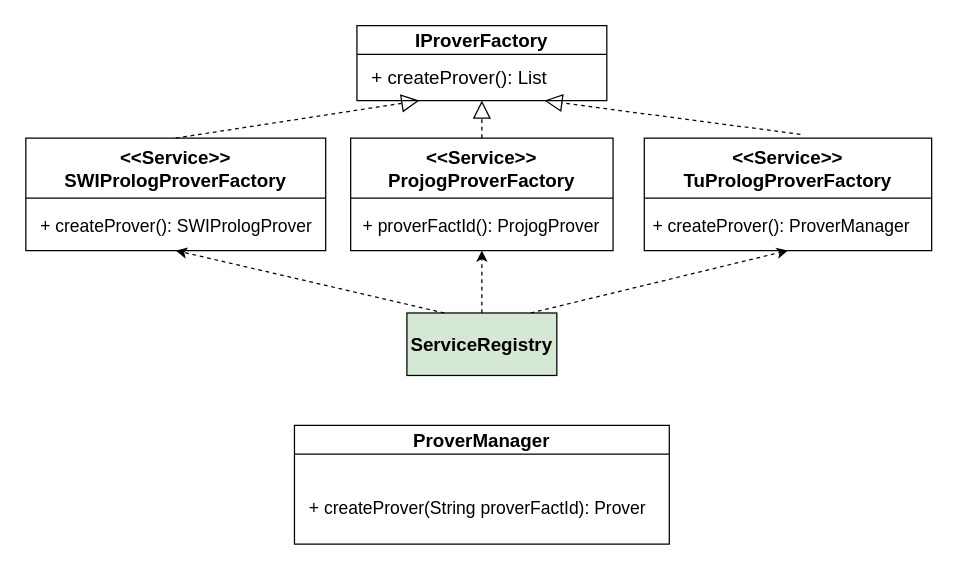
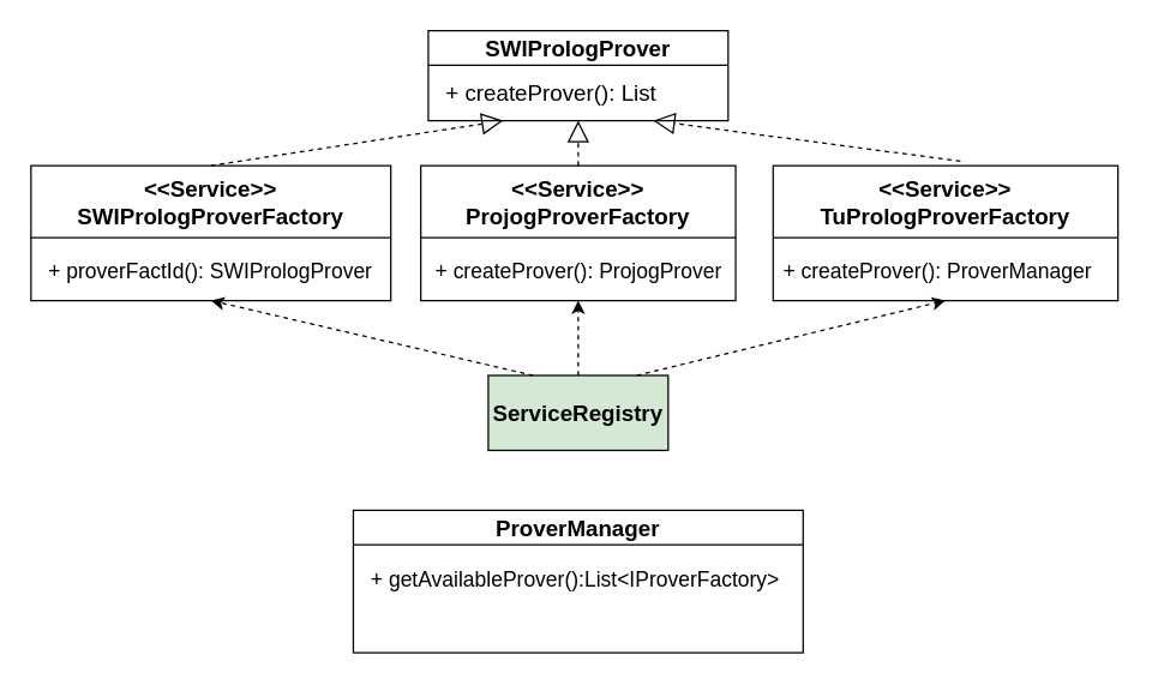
  <mxCell id="0" />
  <mxCell id="1" parent="0" />
  <mxCell id="2" value="&lt;&lt;Service&gt;&gt;&#10;SWIPrologProverFactory" style="swimlane;startSize=48;fontSize=15;" vertex="1" parent="1"><mxGeometry x="20" y="110" width="240" height="90" as="geometry" /></mxCell>
- <mxCell id="3" value="&lt;font style=&quot;font-size: 14px&quot;&gt;+ createProver(): SWIPrologProver&lt;/font&gt;" style="text;html=1;resizable=0;points=[];autosize=1;align=left;verticalAlign=top;spacingTop=-4;" vertex="1" parent="2"><mxGeometry x="10" y="60" width="240" height="20" as="geometry" /></mxCell>
+ <mxCell id="3" value="&lt;font style=&quot;font-size: 14px&quot;&gt;+ proverFactId(): SWIPrologProver&lt;/font&gt;" style="text;html=1;resizable=0;points=[];autosize=1;align=left;verticalAlign=top;spacingTop=-4;" vertex="1" parent="2"><mxGeometry x="10" y="60" width="240" height="20" as="geometry" /></mxCell>
  <mxCell id="4" value="&lt;&lt;Service&gt;&gt;&#10;ProjogProverFactory" style="swimlane;startSize=48;fontSize=15;" vertex="1" parent="1"><mxGeometry x="280" y="110" width="210" height="90" as="geometry" /></mxCell>
- <mxCell id="5" value="&lt;font style=&quot;font-size: 14px&quot;&gt;+ proverFactId(): ProjogProver&lt;/font&gt;" style="text;html=1;resizable=0;points=[];autosize=1;align=left;verticalAlign=top;spacingTop=-4;" vertex="1" parent="4"><mxGeometry x="7.5" y="60" width="210" height="20" as="geometry" /></mxCell>
+ <mxCell id="5" value="&lt;font style=&quot;font-size: 14px&quot;&gt;+ createProver(): ProjogProver&lt;/font&gt;" style="text;html=1;resizable=0;points=[];autosize=1;align=left;verticalAlign=top;spacingTop=-4;" vertex="1" parent="4"><mxGeometry x="7.5" y="60" width="210" height="20" as="geometry" /></mxCell>
  <mxCell id="6" value="&lt;&lt;Service&gt;&gt;&#10;TuPrologProverFactory" style="swimlane;startSize=48;fontSize=15;" vertex="1" parent="1"><mxGeometry x="515" y="110" width="230" height="90" as="geometry" /></mxCell>
  <mxCell id="7" value="&lt;font style=&quot;font-size: 14px&quot;&gt;+ createProver(): ProverManager&lt;/font&gt;" style="text;html=1;resizable=0;points=[];autosize=1;align=left;verticalAlign=top;spacingTop=-4;" vertex="1" parent="6"><mxGeometry x="5" y="60" width="230" height="20" as="geometry" /></mxCell>
  <mxCell id="8" value="&lt;font style=&quot;font-size: 15px&quot;&gt;&lt;b&gt;ServiceRegistry&lt;/b&gt;&lt;/font&gt;" style="rounded=0;whiteSpace=wrap;html=1;fillColor=#d5e8d4;" vertex="1" parent="1"><mxGeometry x="325" y="250" width="120" height="50" as="geometry" /></mxCell>
  <mxCell id="9" value="ProverManager" style="swimlane;startSize=23;fontSize=15;" vertex="1" parent="1"><mxGeometry x="235" y="340" width="300" height="95" as="geometry" /></mxCell>
- <mxCell id="11" value="&lt;font style=&quot;font-size: 14px&quot;&gt;+ createProver(String proverFactId): Prover&lt;/font&gt;" style="text;html=1;resizable=0;points=[];autosize=1;align=left;verticalAlign=top;spacingTop=-4;" vertex="1" parent="9"><mxGeometry x="10" y="55" width="290" height="20" as="geometry" /></mxCell>
+ <mxCell id="10" value="&lt;font style=&quot;font-size: 14px&quot;&gt;+ getAvailableProver():List&amp;lt;IProverFactory&amp;gt;&lt;/font&gt;" style="text;html=1;resizable=0;points=[];autosize=1;align=left;verticalAlign=top;spacingTop=-4;" vertex="1" parent="9"><mxGeometry x="10" y="35" width="290" height="20" as="geometry" /></mxCell>
  <mxCell id="12" value="" style="endArrow=classic;html=1;dashed=1;entryX=0.5;entryY=1;entryDx=0;entryDy=0;exitX=0.25;exitY=0;exitDx=0;exitDy=0;" edge="1" parent="1" source="8" target="2"><mxGeometry width="50" height="50" relative="1" as="geometry"><mxPoint x="20" y="510" as="sourcePoint" /><mxPoint x="70" y="460" as="targetPoint" /></mxGeometry></mxCell>
  <mxCell id="13" value="" style="endArrow=classic;html=1;dashed=1;entryX=0.5;entryY=1;entryDx=0;entryDy=0;exitX=0.5;exitY=0;exitDx=0;exitDy=0;" edge="1" parent="1" source="8" target="4"><mxGeometry width="50" height="50" relative="1" as="geometry"><mxPoint x="200" y="310" as="sourcePoint" /><mxPoint x="5" y="270" as="targetPoint" /></mxGeometry></mxCell>
  <mxCell id="14" value="" style="endArrow=classic;html=1;dashed=1;entryX=0.5;entryY=1;entryDx=0;entryDy=0;exitX=0.825;exitY=0;exitDx=0;exitDy=0;exitPerimeter=0;" edge="1" parent="1" source="8" target="6"><mxGeometry width="50" height="50" relative="1" as="geometry"><mxPoint x="570" y="260" as="sourcePoint" /><mxPoint x="375" y="220" as="targetPoint" /></mxGeometry></mxCell>
- <mxCell id="15" value="IProverFactory" style="swimlane;fontSize=15;" vertex="1" parent="1"><mxGeometry x="285" width="200" height="60" as="geometry" y="20" /></mxCell>
+ <mxCell id="15" value="SWIPrologProver" style="swimlane;fontSize=15;" vertex="1" parent="1"><mxGeometry x="285" width="200" height="60" as="geometry" y="20" /></mxCell>
  <mxCell id="16" value="&lt;div&gt;+ createProver(): List&lt;br&gt;&lt;/div&gt;" style="text;html=1;resizable=0;points=[];autosize=1;align=left;verticalAlign=top;spacingTop=-4;fontSize=15;" vertex="1" parent="15"><mxGeometry x="10" y="30" width="170" height="20" as="geometry" /></mxCell>
  <mxCell id="17" value="" style="endArrow=block;dashed=1;endFill=0;endSize=12;html=1;fontSize=15;entryX=0.25;entryY=1;entryDx=0;entryDy=0;exitX=0.5;exitY=0;exitDx=0;exitDy=0;" edge="1" parent="1" source="2" target="15"><mxGeometry width="160" relative="1" as="geometry"><mxPoint x="20" y="460" as="sourcePoint" /><mxPoint x="180" y="460" as="targetPoint" /></mxGeometry></mxCell>
  <mxCell id="18" value="" style="endArrow=block;dashed=1;endFill=0;endSize=12;html=1;fontSize=15;entryX=0.5;entryY=1;entryDx=0;entryDy=0;exitX=0.5;exitY=0;exitDx=0;exitDy=0;" edge="1" parent="1" source="4" target="15"><mxGeometry width="160" relative="1" as="geometry"><mxPoint x="20" y="460" as="sourcePoint" /><mxPoint x="180" y="460" as="targetPoint" /></mxGeometry></mxCell>
  <mxCell id="19" value="" style="endArrow=block;dashed=1;endFill=0;endSize=12;html=1;fontSize=15;entryX=0.75;entryY=1;entryDx=0;entryDy=0;exitX=0.543;exitY=-0.033;exitDx=0;exitDy=0;exitPerimeter=0;" edge="1" parent="1" source="6" target="15"><mxGeometry width="160" relative="1" as="geometry"><mxPoint x="20" y="460" as="sourcePoint" /><mxPoint x="180" y="460" as="targetPoint" /></mxGeometry></mxCell>
